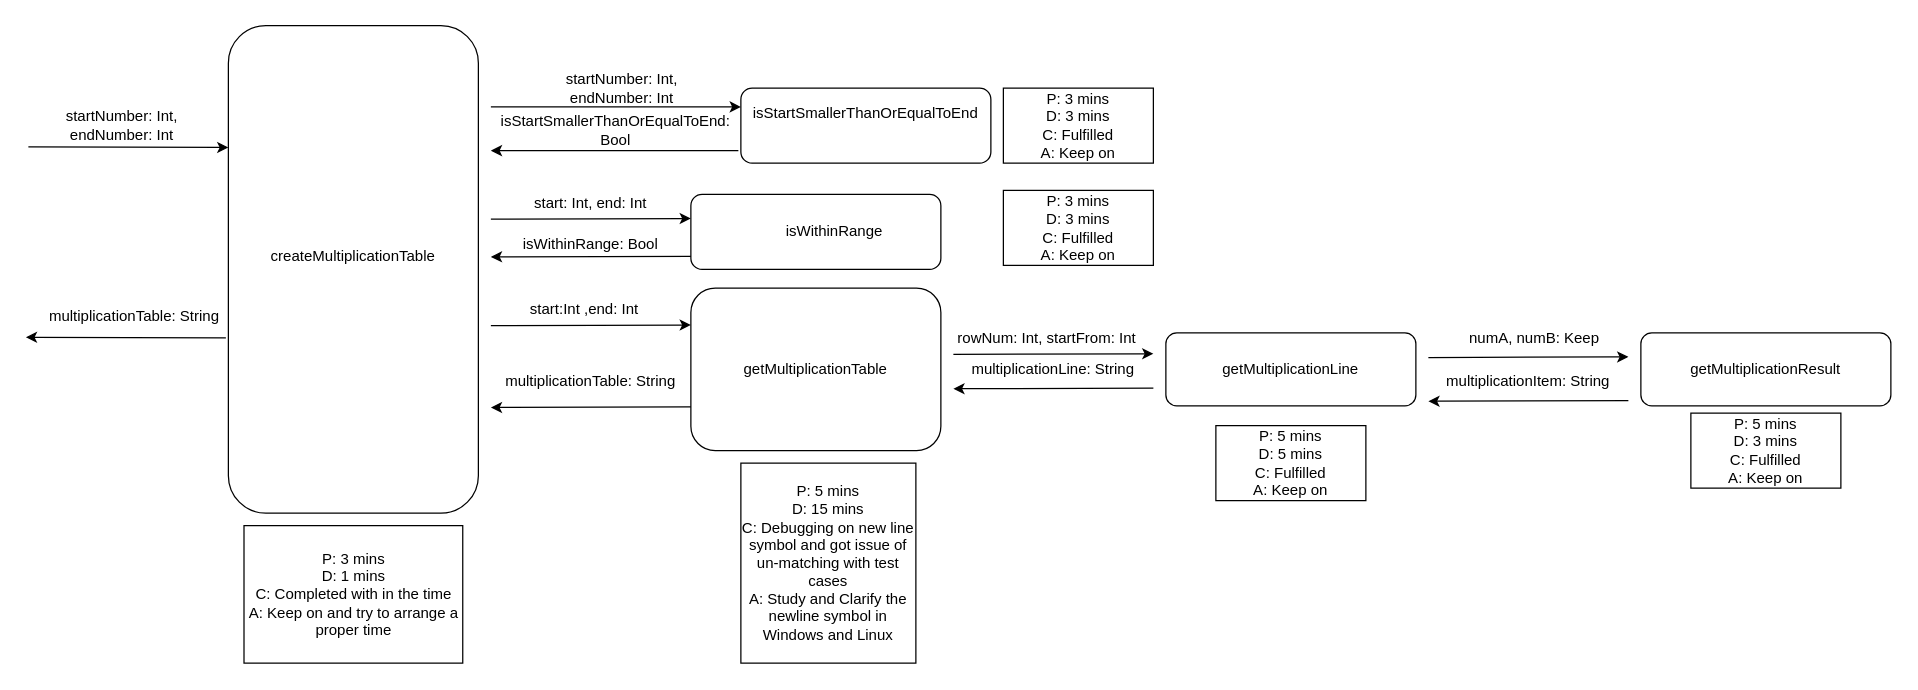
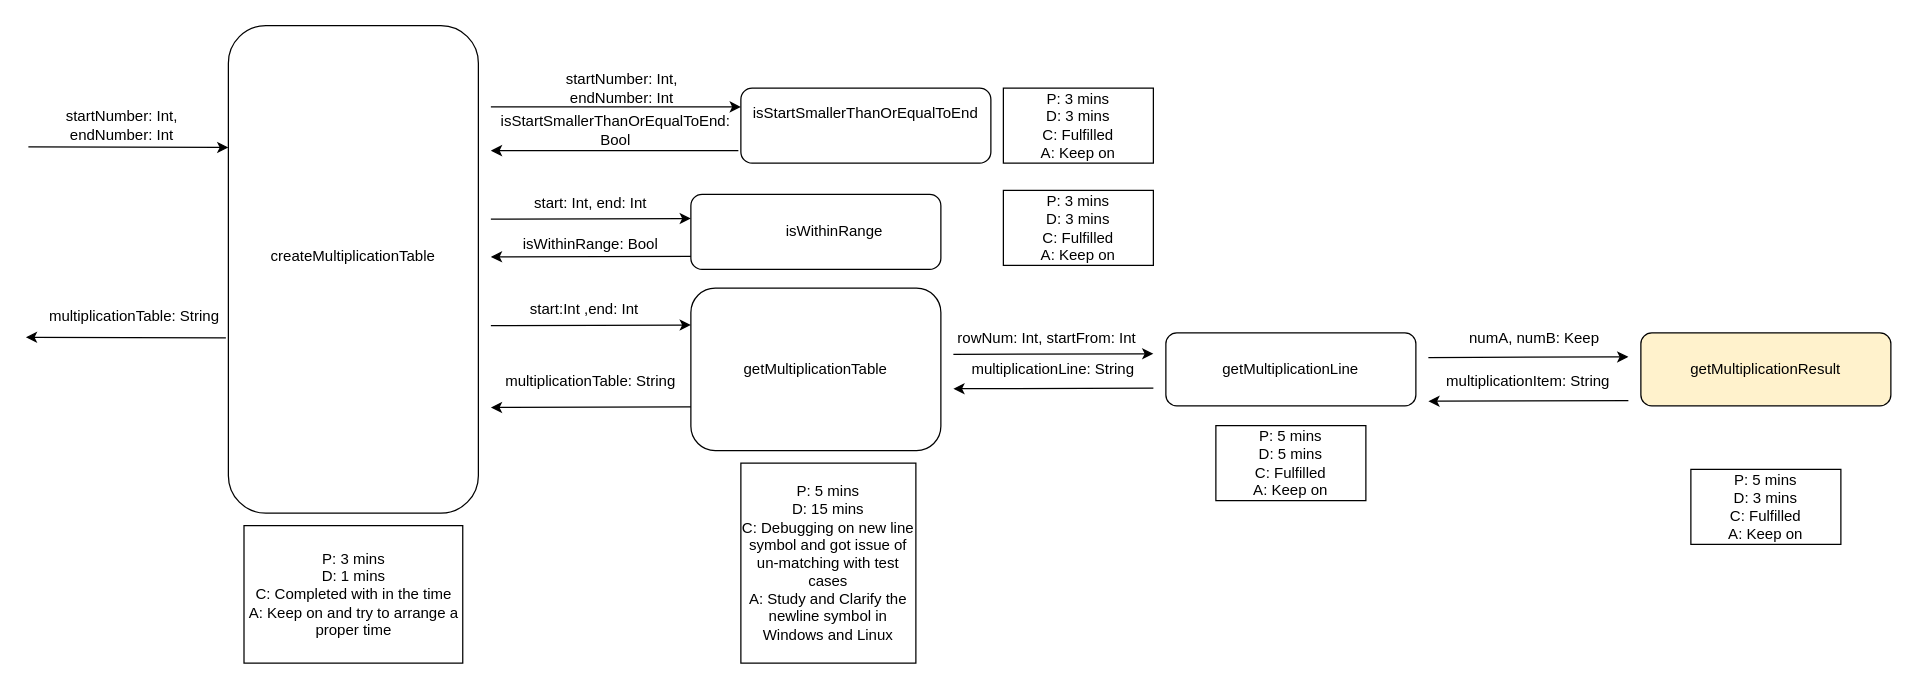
  <mxCell id="0" />
  <mxCell id="1" parent="0" />
  <mxCell id="2" value="" style="rounded=1;whiteSpace=wrap;html=1;" parent="1" vertex="1"><mxGeometry x="182" y="20" width="200" height="390" as="geometry" /></mxCell>
  <mxCell id="3" value="" style="endArrow=classic;html=1;exitX=0;exitY=0.75;exitDx=0;exitDy=0;" parent="1" edge="1"><mxGeometry width="50" height="50" relative="1" as="geometry"><mxPoint x="180" y="269.81" as="sourcePoint" /><mxPoint x="20" y="269.31" as="targetPoint" /></mxGeometry></mxCell>
  <mxCell id="4" value="createMultiplicationTable" style="text;html=1;strokeColor=none;fillColor=none;align=center;verticalAlign=middle;whiteSpace=wrap;rounded=0;" parent="1" vertex="1"><mxGeometry x="207" y="195" width="150" height="20" as="geometry" /></mxCell>
  <mxCell id="5" value="multiplicationTable: String" style="text;html=1;strokeColor=none;fillColor=none;align=center;verticalAlign=middle;whiteSpace=wrap;rounded=0;" parent="1" vertex="1"><mxGeometry x="32" y="243.11" width="150" height="20" as="geometry" /></mxCell>
  <mxCell id="6" value="" style="rounded=1;whiteSpace=wrap;html=1;" parent="1" vertex="1"><mxGeometry x="592" y="70" width="200" height="60" as="geometry" /></mxCell>
  <mxCell id="7" value="isStartSmallerThanOrEqualToEnd" style="text;html=1;strokeColor=none;fillColor=none;align=center;verticalAlign=middle;whiteSpace=wrap;rounded=0;" parent="1" vertex="1"><mxGeometry x="617" y="80" width="150" height="20" as="geometry" /></mxCell>
  <mxCell id="8" value="" style="endArrow=classic;html=1;entryX=0;entryY=0.25;entryDx=0;entryDy=0;" parent="1" target="6" edge="1"><mxGeometry width="50" height="50" relative="1" as="geometry"><mxPoint x="392" y="85" as="sourcePoint" /><mxPoint x="552" y="89.31" as="targetPoint" /></mxGeometry></mxCell>
  <mxCell id="9" value="startNumber: Int, endNumber: Int" style="text;html=1;strokeColor=none;fillColor=none;align=center;verticalAlign=middle;whiteSpace=wrap;rounded=0;" parent="1" vertex="1"><mxGeometry x="422" y="60" width="150" height="20" as="geometry" /></mxCell>
  <mxCell id="10" value="" style="endArrow=classic;html=1;" parent="1" edge="1"><mxGeometry width="50" height="50" relative="1" as="geometry"><mxPoint x="590" y="120" as="sourcePoint" /><mxPoint x="392" y="120" as="targetPoint" /></mxGeometry></mxCell>
  <mxCell id="11" value="isStartSmallerThanOrEqualToEnd: Bool" style="text;html=1;strokeColor=none;fillColor=none;align=center;verticalAlign=middle;whiteSpace=wrap;rounded=0;" parent="1" vertex="1"><mxGeometry x="392" y="94" width="200" height="20" as="geometry" /></mxCell>
  <mxCell id="12" value="" style="rounded=1;whiteSpace=wrap;html=1;" parent="1" vertex="1"><mxGeometry x="552" y="155" width="200" height="60" as="geometry" /></mxCell>
  <mxCell id="13" value="isWithinRange" style="text;html=1;strokeColor=none;fillColor=none;align=center;verticalAlign=middle;whiteSpace=wrap;rounded=0;" parent="1" vertex="1"><mxGeometry x="592" y="175" width="150" height="20" as="geometry" /></mxCell>
  <mxCell id="14" value="" style="endArrow=classic;html=1;entryX=0;entryY=0.25;entryDx=0;entryDy=0;" parent="1" edge="1"><mxGeometry width="50" height="50" relative="1" as="geometry"><mxPoint x="392" y="174.81" as="sourcePoint" /><mxPoint x="552" y="174.31" as="targetPoint" /></mxGeometry></mxCell>
  <mxCell id="15" value="start: Int, end: Int" style="text;html=1;strokeColor=none;fillColor=none;align=center;verticalAlign=middle;whiteSpace=wrap;rounded=0;" parent="1" vertex="1"><mxGeometry x="422" y="151.81" width="100" height="20" as="geometry" /></mxCell>
  <mxCell id="16" value="" style="endArrow=classic;html=1;exitX=0;exitY=0.75;exitDx=0;exitDy=0;" parent="1" edge="1"><mxGeometry width="50" height="50" relative="1" as="geometry"><mxPoint x="552" y="204.66" as="sourcePoint" /><mxPoint x="392" y="205" as="targetPoint" /></mxGeometry></mxCell>
  <mxCell id="17" value="isWithinRange: Bool" style="text;html=1;strokeColor=none;fillColor=none;align=center;verticalAlign=middle;whiteSpace=wrap;rounded=0;" parent="1" vertex="1"><mxGeometry x="397" y="185" width="150" height="20" as="geometry" /></mxCell>
  <mxCell id="18" value="getMultiplicationTable" style="rounded=1;whiteSpace=wrap;html=1;" parent="1" vertex="1"><mxGeometry x="552" y="230" width="200" height="130" as="geometry" /></mxCell>
  <mxCell id="19" value="" style="endArrow=classic;html=1;entryX=0;entryY=0.25;entryDx=0;entryDy=0;" parent="1" edge="1"><mxGeometry width="50" height="50" relative="1" as="geometry"><mxPoint x="392" y="260" as="sourcePoint" /><mxPoint x="552" y="259.5" as="targetPoint" /></mxGeometry></mxCell>
  <mxCell id="20" value="start:Int ,end: Int" style="text;html=1;strokeColor=none;fillColor=none;align=center;verticalAlign=middle;whiteSpace=wrap;rounded=0;" parent="1" vertex="1"><mxGeometry x="422" y="237" width="90" height="20" as="geometry" /></mxCell>
  <mxCell id="21" value="" style="endArrow=classic;html=1;exitX=0;exitY=0.75;exitDx=0;exitDy=0;" parent="1" edge="1"><mxGeometry width="50" height="50" relative="1" as="geometry"><mxPoint x="552" y="325" as="sourcePoint" /><mxPoint x="392" y="325.5" as="targetPoint" /></mxGeometry></mxCell>
  <mxCell id="22" value="multiplicationTable: String" style="text;html=1;strokeColor=none;fillColor=none;align=center;verticalAlign=middle;whiteSpace=wrap;rounded=0;" parent="1" vertex="1"><mxGeometry x="397" y="295" width="150" height="20" as="geometry" /></mxCell>
  <mxCell id="23" value="getMultiplicationLine" style="rounded=1;whiteSpace=wrap;html=1;" parent="1" vertex="1"><mxGeometry x="932" y="265.8" width="200" height="58.4" as="geometry" /></mxCell>
  <mxCell id="24" value="" style="endArrow=classic;html=1;entryX=0;entryY=0.25;entryDx=0;entryDy=0;" parent="1" edge="1"><mxGeometry width="50" height="50" relative="1" as="geometry"><mxPoint x="762" y="283" as="sourcePoint" /><mxPoint x="922" y="282.5" as="targetPoint" /></mxGeometry></mxCell>
  <mxCell id="25" value="rowNum: Int, startFrom: Int" style="text;html=1;strokeColor=none;fillColor=none;align=center;verticalAlign=middle;whiteSpace=wrap;rounded=0;" parent="1" vertex="1"><mxGeometry x="757" y="260" width="160" height="20" as="geometry" /></mxCell>
  <mxCell id="26" value="" style="endArrow=classic;html=1;exitX=0;exitY=0.75;exitDx=0;exitDy=0;" parent="1" edge="1"><mxGeometry width="50" height="50" relative="1" as="geometry"><mxPoint x="922" y="310" as="sourcePoint" /><mxPoint x="762" y="310.5" as="targetPoint" /></mxGeometry></mxCell>
  <mxCell id="27" value="multiplicationLine: String" style="text;html=1;strokeColor=none;fillColor=none;align=center;verticalAlign=middle;whiteSpace=wrap;rounded=0;" parent="1" vertex="1"><mxGeometry x="767" y="285" width="150" height="20" as="geometry" /></mxCell>
- <mxCell id="28" value="getMultiplicationResult" style="rounded=1;whiteSpace=wrap;html=1;" parent="1" vertex="1"><mxGeometry x="1312" y="265.8" width="200" height="58.4" as="geometry" /></mxCell>
+ <mxCell id="28" value="getMultiplicationResult" style="rounded=1;whiteSpace=wrap;html=1;fillColor=#fff2cc;" parent="1" vertex="1"><mxGeometry x="1312" y="265.8" width="200" height="58.4" as="geometry" /></mxCell>
  <mxCell id="29" value="" style="endArrow=classic;html=1;entryX=0;entryY=0.25;entryDx=0;entryDy=0;" parent="1" edge="1"><mxGeometry width="50" height="50" relative="1" as="geometry"><mxPoint x="1142" y="285.5" as="sourcePoint" /><mxPoint x="1302" y="285" as="targetPoint" /></mxGeometry></mxCell>
  <mxCell id="30" value="numA, numB: Keep" style="text;html=1;strokeColor=none;fillColor=none;align=center;verticalAlign=middle;whiteSpace=wrap;rounded=0;" parent="1" vertex="1"><mxGeometry x="1152" y="260" width="150" height="20" as="geometry" /></mxCell>
  <mxCell id="31" value="" style="endArrow=classic;html=1;exitX=0;exitY=0.75;exitDx=0;exitDy=0;" parent="1" edge="1"><mxGeometry width="50" height="50" relative="1" as="geometry"><mxPoint x="1302" y="320" as="sourcePoint" /><mxPoint x="1142" y="320.5" as="targetPoint" /></mxGeometry></mxCell>
  <mxCell id="32" value="multiplicationItem: String" style="text;html=1;strokeColor=none;fillColor=none;align=center;verticalAlign=middle;whiteSpace=wrap;rounded=0;" parent="1" vertex="1"><mxGeometry x="1147" y="295" width="150" height="20" as="geometry" /></mxCell>
  <mxCell id="33" value="" style="endArrow=classic;html=1;entryX=0;entryY=0.25;entryDx=0;entryDy=0;" parent="1" target="2" edge="1"><mxGeometry width="50" height="50" relative="1" as="geometry"><mxPoint x="22" y="117" as="sourcePoint" /><mxPoint x="2" y="130" as="targetPoint" /></mxGeometry></mxCell>
  <mxCell id="34" value="startNumber: Int, endNumber: Int" style="text;html=1;strokeColor=none;fillColor=none;align=center;verticalAlign=middle;whiteSpace=wrap;rounded=0;" parent="1" vertex="1"><mxGeometry x="22" y="90" width="150" height="20" as="geometry" /></mxCell>
  <mxCell id="35" value="P: 3 mins&lt;br&gt;D: 1 mins&lt;br&gt;C: Completed with in the time&lt;br&gt;A: Keep on and try to arrange a proper time" style="rounded=0;whiteSpace=wrap;html=1;" parent="1" vertex="1"><mxGeometry x="194.5" y="420" width="175" height="110" as="geometry" /></mxCell>
  <mxCell id="36" value="P: 3 mins&lt;br&gt;D: 3 mins&lt;br&gt;C: Fulfilled&lt;br&gt;A: Keep on" style="rounded=0;whiteSpace=wrap;html=1;" parent="1" vertex="1"><mxGeometry x="802" y="70" width="120" height="60" as="geometry" /></mxCell>
  <mxCell id="37" value="P: 3 mins&lt;br&gt;D: 3 mins&lt;br&gt;C: Fulfilled&lt;br&gt;A: Keep on" style="rounded=0;whiteSpace=wrap;html=1;" parent="1" vertex="1"><mxGeometry x="802" y="151.81" width="120" height="60" as="geometry" /></mxCell>
- <mxCell id="38" value="P: 5 mins&lt;br&gt;D: 3 mins&lt;br&gt;C: Fulfilled&lt;br&gt;A: Keep on" style="rounded=0;whiteSpace=wrap;html=1;" parent="1" vertex="1"><mxGeometry x="1352" y="330" width="120" height="60" as="geometry" /></mxCell>
+ <mxCell id="38" value="P: 5 mins&lt;br&gt;D: 3 mins&lt;br&gt;C: Fulfilled&lt;br&gt;A: Keep on" style="rounded=0;whiteSpace=wrap;html=1;" parent="1" vertex="1"><mxGeometry x="1352" y="375" width="120" height="60" as="geometry" /></mxCell>
  <mxCell id="39" value="P: 5 mins&lt;br&gt;D: 5 mins&lt;br&gt;C: Fulfilled&lt;br&gt;A: Keep on" style="rounded=0;whiteSpace=wrap;html=1;" parent="1" vertex="1"><mxGeometry x="972" y="340" width="120" height="60" as="geometry" /></mxCell>
  <mxCell id="40" value="P: 5 mins&lt;br&gt;D: 15 mins&lt;br&gt;C: Debugging on new line symbol and got issue of un-matching with test cases&lt;br&gt;A: Study and Clarify the newline symbol in Windows and Linux" style="rounded=0;whiteSpace=wrap;html=1;" parent="1" vertex="1"><mxGeometry x="592" y="370" width="140" height="160" as="geometry" /></mxCell>
